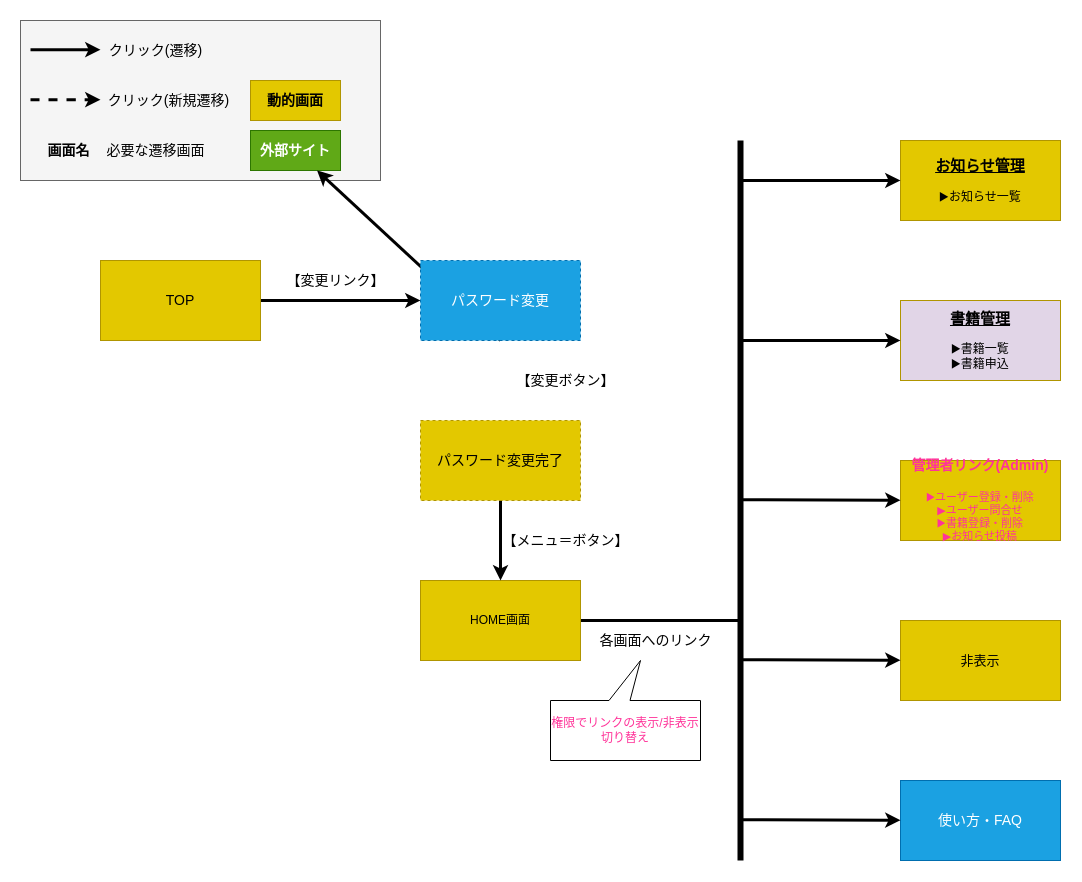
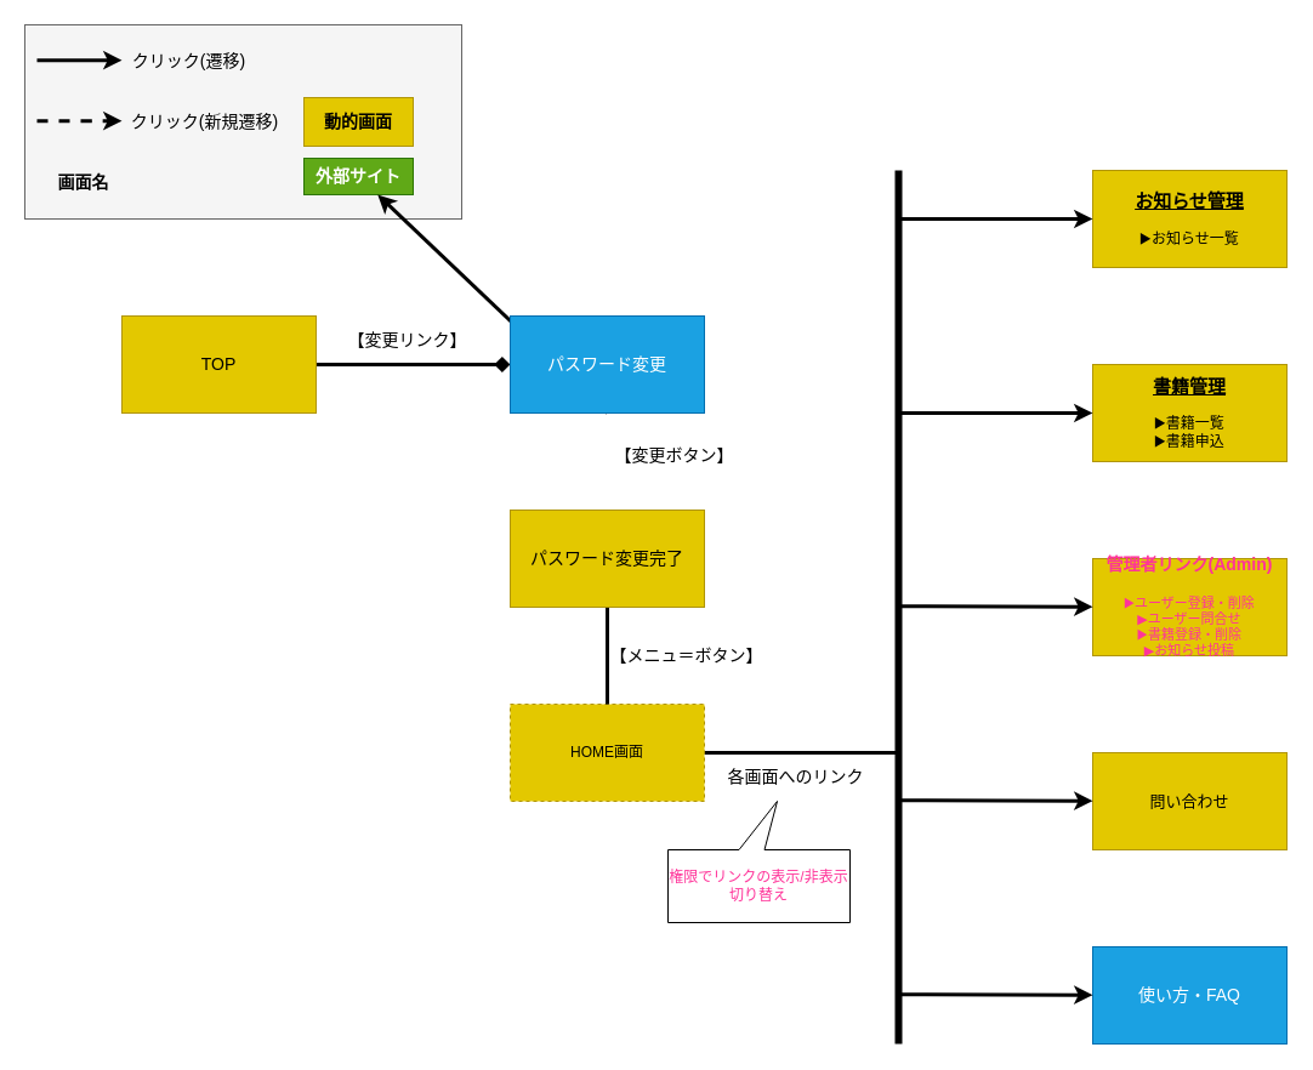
  <mxCell id="0" />
  <mxCell id="1" parent="0" />
- <mxCell id="2" style="edgeStyle=none;html=1;exitX=1;exitY=0.5;exitDx=0;exitDy=0;entryX=0;entryY=0.5;entryDx=0;entryDy=0;fontSize=14;fontColor=#000000;strokeColor=#000000;strokeWidth=3;" edge="1" parent="1" source="3" target="15"><mxGeometry relative="1" as="geometry" /></mxCell>
+ <mxCell id="2" style="edgeStyle=none;html=1;exitX=1;exitY=0.5;exitDx=0;exitDy=0;entryX=0;entryY=0.5;entryDx=0;entryDy=0;fontSize=14;fontColor=#000000;strokeColor=#000000;strokeWidth=3;endArrow=diamond;" edge="1" parent="1" source="3" target="15"><mxGeometry relative="1" as="geometry" /></mxCell>
  <mxCell id="3" value="&lt;font style=&quot;font-size: 14px&quot;&gt;TOP&lt;/font&gt;" style="rounded=0;whiteSpace=wrap;html=1;fillColor=#e3c800;fontColor=#000000;strokeColor=#B09500;" vertex="1" parent="1"><mxGeometry x="100" y="260" width="160" height="80" as="geometry" /></mxCell>
  <mxCell id="4" value="" style="group" vertex="1" connectable="0" parent="1"><mxGeometry x="20" width="360" height="160" as="geometry" y="20" /></mxCell>
  <mxCell id="5" value="" style="rounded=0;whiteSpace=wrap;html=1;fontSize=14;fillColor=#f5f5f5;fontColor=#333333;strokeColor=#666666;" vertex="1" parent="4"><mxGeometry width="360" height="160" as="geometry" /></mxCell>
  <mxCell id="6" value="&lt;font style=&quot;font-size: 14px&quot;&gt;&lt;b&gt;動的画面&lt;/b&gt;&lt;/font&gt;" style="rounded=0;whiteSpace=wrap;html=1;fillColor=#e3c800;fontColor=#000000;strokeColor=#B09500;" vertex="1" parent="4"><mxGeometry x="230" y="60" width="90" height="40" as="geometry" /></mxCell>
- <mxCell id="7" value="&lt;font style=&quot;font-size: 14px&quot;&gt;&lt;b&gt;外部サイト&lt;/b&gt;&lt;/font&gt;" style="rounded=0;whiteSpace=wrap;html=1;fillColor=#60a917;strokeColor=#2D7600;fontColor=#ffffff;" vertex="1" parent="4"><mxGeometry x="230" y="110" width="90" height="40" as="geometry" /></mxCell>
+ <mxCell id="7" value="&lt;font style=&quot;font-size: 14px&quot;&gt;&lt;b&gt;外部サイト&lt;/b&gt;&lt;/font&gt;" style="rounded=0;whiteSpace=wrap;html=1;fillColor=#60a917;strokeColor=#2D7600;fontColor=#ffffff;" vertex="1" parent="4"><mxGeometry x="230" y="110" width="90" height="30" as="geometry" /></mxCell>
  <mxCell id="8" value="" style="endArrow=classic;html=1;fontSize=14;fontColor=#000000;strokeColor=#000000;strokeWidth=3;" edge="1" parent="4"><mxGeometry width="50" height="50" relative="1" as="geometry"><mxPoint x="10" y="29.17" as="sourcePoint" /><mxPoint x="80" y="29.17" as="targetPoint" /></mxGeometry></mxCell>
  <mxCell id="9" value="" style="endArrow=classic;html=1;fontSize=14;fontColor=#000000;strokeColor=#000000;strokeWidth=3;dashed=1;" edge="1" parent="4"><mxGeometry width="50" height="50" relative="1" as="geometry"><mxPoint x="10.0" y="79.17" as="sourcePoint" /><mxPoint x="80.0" y="79.17" as="targetPoint" /><Array as="points"><mxPoint x="60" y="79.17" /></Array></mxGeometry></mxCell>
  <mxCell id="10" value="クリック(遷移)" style="text;html=1;resizable=0;autosize=1;align=center;verticalAlign=middle;points=[];fillColor=none;strokeColor=none;rounded=0;fontSize=14;fontColor=#000000;" vertex="1" parent="4"><mxGeometry x="80" y="20" width="110" height="20" as="geometry" /></mxCell>
  <mxCell id="11" value="クリック(新規遷移)" style="text;html=1;resizable=0;autosize=1;align=center;verticalAlign=middle;points=[];fillColor=none;strokeColor=none;rounded=0;fontSize=14;fontColor=#000000;" vertex="1" parent="4"><mxGeometry x="78" y="70" width="140" height="20" as="geometry" /></mxCell>
  <mxCell id="12" value="&lt;b&gt;画面名&lt;/b&gt;" style="text;html=1;resizable=0;autosize=1;align=center;verticalAlign=middle;points=[];fillColor=none;strokeColor=none;rounded=0;fontSize=14;fontColor=#000000;" vertex="1" parent="4"><mxGeometry x="18" y="120" width="60" height="20" as="geometry" /></mxCell>
- <mxCell id="13" value="必要な遷移画面" style="text;html=1;resizable=0;autosize=1;align=center;verticalAlign=middle;points=[];fillColor=none;strokeColor=none;rounded=0;fontSize=14;fontColor=#000000;" vertex="1" parent="4"><mxGeometry x="80" y="120" width="110" height="20" as="geometry" /></mxCell>
  <mxCell id="14" style="edgeStyle=none;html=1;exitX=0.5;exitY=1;exitDx=0;exitDy=0;fontSize=14;fontColor=#000000;strokeColor=#000000;strokeWidth=3;" edge="1" parent="1" source="15" target="7"><mxGeometry relative="1" as="geometry" /></mxCell>
- <mxCell id="15" value="&lt;span style=&quot;font-size: 14px&quot;&gt;パスワード変更&lt;/span&gt;" style="rounded=0;whiteSpace=wrap;html=1;fillColor=#1ba1e2;fontColor=#ffffff;strokeColor=#006EAF;dashed=1;" vertex="1" parent="1"><mxGeometry x="420" y="260" width="160" height="80" as="geometry" /></mxCell>
+ <mxCell id="15" value="&lt;span style=&quot;font-size: 14px&quot;&gt;パスワード変更&lt;/span&gt;" style="rounded=0;whiteSpace=wrap;html=1;fillColor=#1ba1e2;fontColor=#ffffff;strokeColor=#006EAF;" vertex="1" parent="1"><mxGeometry x="420" y="260" width="160" height="80" as="geometry" /></mxCell>
  <mxCell id="16" style="edgeStyle=none;html=1;exitX=1;exitY=0.5;exitDx=0;exitDy=0;fontSize=14;fontColor=#FF3399;strokeColor=#000000;strokeWidth=3;endArrow=none;endFill=0;" edge="1" parent="1" source="17"><mxGeometry relative="1" as="geometry"><mxPoint x="740" y="620" as="targetPoint" /></mxGeometry></mxCell>
- <mxCell id="17" value="HOME画面" style="rounded=0;whiteSpace=wrap;html=1;fillColor=#e3c800;fontColor=#000000;strokeColor=#B09500;" vertex="1" parent="1"><mxGeometry x="420" y="580" width="160" height="80" as="geometry" /></mxCell>
- <mxCell id="18" style="edgeStyle=none;html=1;exitX=0.5;exitY=1;exitDx=0;exitDy=0;entryX=0.5;entryY=0;entryDx=0;entryDy=0;fontSize=14;fontColor=#000000;strokeColor=#000000;strokeWidth=3;" edge="1" parent="1" source="19" target="17"><mxGeometry relative="1" as="geometry" /></mxCell>
- <mxCell id="19" value="&lt;span style=&quot;font-size: 14px&quot;&gt;パスワード変更完了&lt;/span&gt;" style="rounded=0;whiteSpace=wrap;html=1;fillColor=#e3c800;fontColor=#000000;strokeColor=#B09500;dashed=1;" vertex="1" parent="1"><mxGeometry x="420" y="420" width="160" height="80" as="geometry" /></mxCell>
+ <mxCell id="17" value="HOME画面" style="rounded=0;whiteSpace=wrap;html=1;fillColor=#e3c800;fontColor=#000000;strokeColor=#B09500;dashed=1;" vertex="1" parent="1"><mxGeometry x="420" y="580" width="160" height="80" as="geometry" /></mxCell>
+ <mxCell id="18" style="edgeStyle=none;html=1;exitX=0.5;exitY=1;exitDx=0;exitDy=0;entryX=0.5;entryY=0;entryDx=0;entryDy=0;fontSize=14;fontColor=#000000;strokeColor=#000000;strokeWidth=3;endArrow=none;" edge="1" parent="1" source="19" target="17"><mxGeometry relative="1" as="geometry" /></mxCell>
+ <mxCell id="19" value="&lt;span style=&quot;font-size: 14px&quot;&gt;パスワード変更完了&lt;/span&gt;" style="rounded=0;whiteSpace=wrap;html=1;fillColor=#e3c800;fontColor=#000000;strokeColor=#B09500;" vertex="1" parent="1"><mxGeometry x="420" y="420" width="160" height="80" as="geometry" /></mxCell>
  <mxCell id="20" value="【変更リンク】" style="text;html=1;resizable=0;autosize=1;align=center;verticalAlign=middle;points=[];fillColor=none;strokeColor=none;rounded=0;fontSize=14;fontColor=#000000;" vertex="1" parent="1"><mxGeometry x="280" y="270" width="110" height="20" as="geometry" /></mxCell>
- <mxCell id="21" value="【変更ボタン】" style="text;html=1;resizable=0;autosize=1;align=center;verticalAlign=middle;points=[];fillColor=none;strokeColor=none;rounded=0;fontSize=14;fontColor=#000000;" vertex="1" parent="1"><mxGeometry x="510" y="370" width="110" height="20" as="geometry" /></mxCell>
+ <mxCell id="21" value="【変更ボタン】" style="text;html=1;resizable=0;autosize=1;align=center;verticalAlign=middle;points=[];fillColor=none;strokeColor=none;rounded=0;fontSize=14;fontColor=#000000;" vertex="1" parent="1"><mxGeometry x="500" y="365" width="110" height="20" as="geometry" /></mxCell>
  <mxCell id="22" value="【メニュ＝ボタン】" style="text;html=1;resizable=0;autosize=1;align=center;verticalAlign=middle;points=[];fillColor=none;strokeColor=none;rounded=0;fontSize=14;fontColor=#000000;" vertex="1" parent="1"><mxGeometry x="495" y="530" width="140" height="20" as="geometry" /></mxCell>
  <mxCell id="23" value="&lt;u&gt;&lt;font style=&quot;font-size: 15px&quot;&gt;&lt;b&gt;お知らせ管理&lt;/b&gt;&lt;/font&gt;&lt;/u&gt;&lt;br&gt;&lt;br&gt;▶️お知らせ一覧" style="rounded=0;whiteSpace=wrap;html=1;fillColor=#e3c800;fontColor=#000000;strokeColor=#B09500;" vertex="1" parent="1"><mxGeometry x="900" y="140" width="160" height="80" as="geometry" /></mxCell>
  <mxCell id="24" value="&lt;span style=&quot;font-size: 14px&quot;&gt;使い方・FAQ&lt;/span&gt;" style="rounded=0;whiteSpace=wrap;html=1;fillColor=#1ba1e2;fontColor=#ffffff;strokeColor=#006EAF;" vertex="1" parent="1"><mxGeometry x="900" y="780" width="160" height="80" as="geometry" /></mxCell>
- <mxCell id="25" value="&lt;font style=&quot;font-size: 13px&quot;&gt;非表示&lt;/font&gt;" style="rounded=0;whiteSpace=wrap;html=1;fillColor=#e3c800;fontColor=#000000;strokeColor=#B09500;" vertex="1" parent="1"><mxGeometry x="900" y="620" width="160" height="80" as="geometry" /></mxCell>
+ <mxCell id="25" value="&lt;font style=&quot;font-size: 13px&quot;&gt;問い合わせ&lt;/font&gt;" style="rounded=0;whiteSpace=wrap;html=1;fillColor=#e3c800;fontColor=#000000;strokeColor=#B09500;" vertex="1" parent="1"><mxGeometry x="900" y="620" width="160" height="80" as="geometry" /></mxCell>
  <mxCell id="26" value="&lt;p style=&quot;line-height: 0.9&quot;&gt;&lt;/p&gt;&lt;div style=&quot;font-size: 14px&quot;&gt;&lt;font color=&quot;#ff3399&quot; style=&quot;font-size: 14px&quot;&gt;&lt;b&gt;管理者リンク(Admin)&lt;/b&gt;&lt;/font&gt;&lt;/div&gt;&lt;div style=&quot;font-size: 14px&quot;&gt;&lt;font color=&quot;#ff3399&quot; style=&quot;font-size: 7px&quot;&gt;&lt;b style=&quot;line-height: 0&quot;&gt;&lt;br&gt;&lt;/b&gt;&lt;/font&gt;&lt;/div&gt;&lt;div style=&quot;font-size: 11px&quot;&gt;&lt;font color=&quot;#ff3399&quot; style=&quot;font-size: 11px&quot;&gt;▶️ユーザー登録・削除&lt;/font&gt;&lt;/div&gt;&lt;div style=&quot;font-size: 11px&quot;&gt;&lt;font color=&quot;#ff3399&quot; style=&quot;font-size: 11px&quot;&gt;▶︎ユーザー問合せ&lt;/font&gt;&lt;/div&gt;&lt;div style=&quot;font-size: 11px&quot;&gt;&lt;span style=&quot;color: rgb(255 , 51 , 153)&quot;&gt;&lt;font style=&quot;font-size: 11px&quot;&gt;▶️書籍登録・削除&lt;/font&gt;&lt;/span&gt;&lt;/div&gt;&lt;div style=&quot;font-size: 11px&quot;&gt;&lt;span style=&quot;color: rgb(255 , 51 , 153)&quot;&gt;&lt;font style=&quot;font-size: 11px&quot;&gt;▶︎お知らせ投稿&lt;/font&gt;&lt;/span&gt;&lt;/div&gt;&lt;p&gt;&lt;/p&gt;" style="rounded=0;whiteSpace=wrap;html=1;fillColor=#e3c800;fontColor=#000000;strokeColor=#B09500;" vertex="1" parent="1"><mxGeometry x="900" y="460" width="160" height="80" as="geometry" /></mxCell>
- <mxCell id="27" value="&lt;u&gt;&lt;font style=&quot;font-size: 15px&quot;&gt;&lt;b&gt;書籍管理&lt;/b&gt;&lt;/font&gt;&lt;/u&gt;&lt;br&gt;&lt;br&gt;▶️書籍一覧&lt;br&gt;▶️書籍申込" style="rounded=0;whiteSpace=wrap;html=1;fillColor=#e1d5e7;fontColor=#000000;strokeColor=#B09500;" vertex="1" parent="1"><mxGeometry x="900" y="300" width="160" height="80" as="geometry" /></mxCell>
+ <mxCell id="27" value="&lt;u&gt;&lt;font style=&quot;font-size: 15px&quot;&gt;&lt;b&gt;書籍管理&lt;/b&gt;&lt;/font&gt;&lt;/u&gt;&lt;br&gt;&lt;br&gt;▶️書籍一覧&lt;br&gt;▶️書籍申込" style="rounded=0;whiteSpace=wrap;html=1;fillColor=#e3c800;fontColor=#000000;strokeColor=#B09500;" vertex="1" parent="1"><mxGeometry x="900" y="300" width="160" height="80" as="geometry" /></mxCell>
  <mxCell id="28" value="" style="endArrow=none;html=1;fontSize=14;fontColor=#FF3399;strokeColor=#000000;strokeWidth=6;" edge="1" parent="1"><mxGeometry width="50" height="50" relative="1" as="geometry"><mxPoint x="740" y="860" as="sourcePoint" /><mxPoint x="740" y="140" as="targetPoint" /></mxGeometry></mxCell>
  <mxCell id="29" value="各画面へのリンク" style="text;html=1;resizable=0;autosize=1;align=center;verticalAlign=middle;points=[];fillColor=none;strokeColor=none;rounded=0;fontSize=14;fontColor=#000000;" vertex="1" parent="1"><mxGeometry x="590" y="630" width="130" height="20" as="geometry" /></mxCell>
  <mxCell id="30" value="&lt;font style=&quot;font-size: 12px&quot;&gt;権限でリンクの表示/非表示&lt;br&gt;切り替え&lt;/font&gt;" style="shape=callout;whiteSpace=wrap;html=1;perimeter=calloutPerimeter;fontSize=7;fontColor=#FF3399;position2=0.4;base=21;direction=west;size=40;position=0.47;" vertex="1" parent="1"><mxGeometry x="550" y="660" width="150" height="100" as="geometry" /></mxCell>
  <mxCell id="31" value="" style="endArrow=classic;html=1;fontSize=12;fontColor=#FF3399;strokeColor=#000000;strokeWidth=3;entryX=0;entryY=0.5;entryDx=0;entryDy=0;" edge="1" parent="1" target="23"><mxGeometry width="50" height="50" relative="1" as="geometry"><mxPoint x="740" y="180" as="sourcePoint" /><mxPoint x="790" y="130" as="targetPoint" /></mxGeometry></mxCell>
  <mxCell id="32" value="" style="endArrow=classic;html=1;fontSize=12;fontColor=#FF3399;strokeColor=#000000;strokeWidth=3;" edge="1" parent="1" target="27"><mxGeometry width="50" height="50" relative="1" as="geometry"><mxPoint x="740" y="340" as="sourcePoint" /><mxPoint x="900" y="340" as="targetPoint" /></mxGeometry></mxCell>
  <mxCell id="33" value="" style="endArrow=classic;html=1;fontSize=12;fontColor=#FF3399;strokeColor=#000000;strokeWidth=3;" edge="1" parent="1" target="26"><mxGeometry width="50" height="50" relative="1" as="geometry"><mxPoint x="740" y="499.17" as="sourcePoint" /><mxPoint x="900" y="499.17" as="targetPoint" /></mxGeometry></mxCell>
  <mxCell id="34" value="" style="endArrow=classic;html=1;fontSize=12;fontColor=#FF3399;strokeColor=#000000;strokeWidth=3;" edge="1" parent="1" target="25"><mxGeometry width="50" height="50" relative="1" as="geometry"><mxPoint x="740" y="659.17" as="sourcePoint" /><mxPoint x="900" y="659.17" as="targetPoint" /></mxGeometry></mxCell>
  <mxCell id="35" value="" style="endArrow=classic;html=1;fontSize=12;fontColor=#FF3399;strokeColor=#000000;strokeWidth=3;" edge="1" parent="1" target="24"><mxGeometry width="50" height="50" relative="1" as="geometry"><mxPoint x="740" y="819.17" as="sourcePoint" /><mxPoint x="900" y="819.17" as="targetPoint" /></mxGeometry></mxCell>
